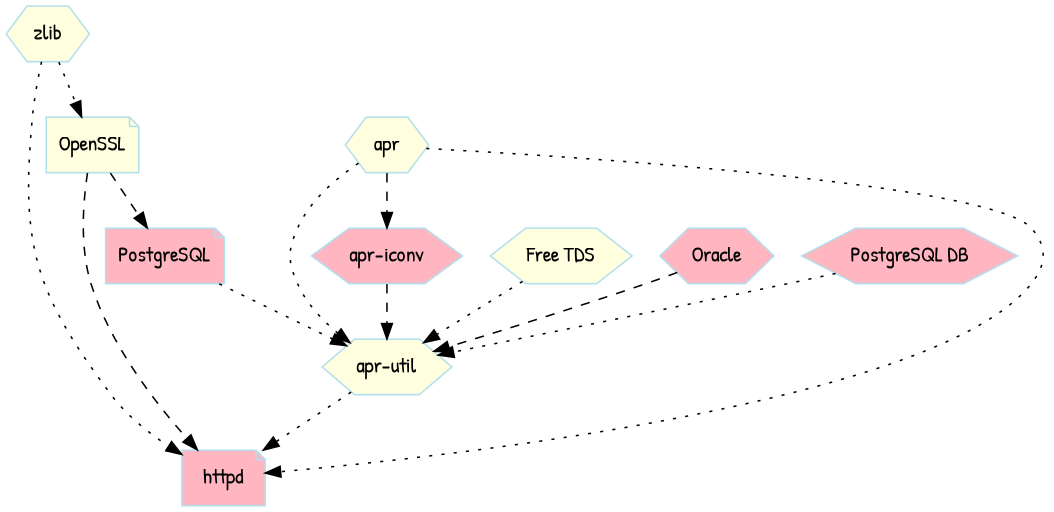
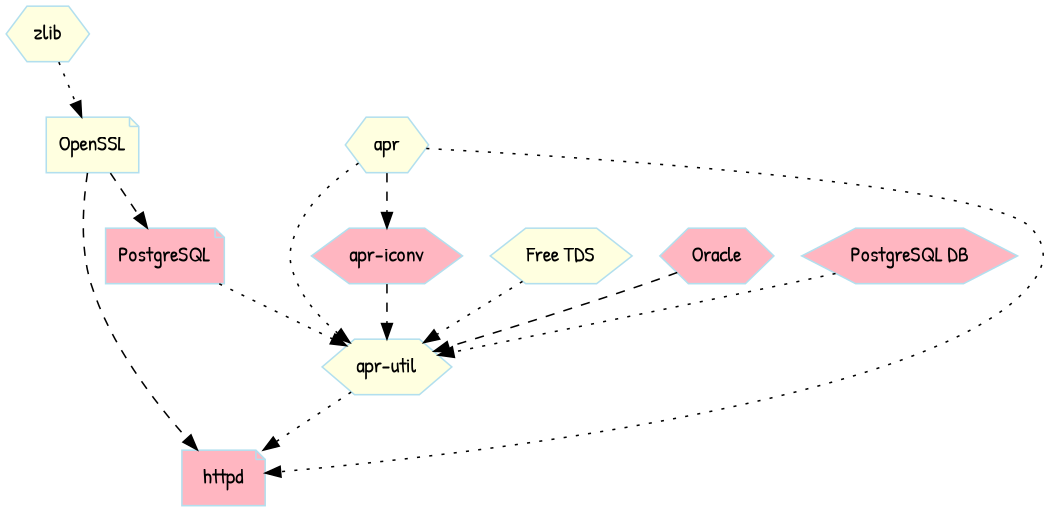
  digraph {
    fontname="Patrick Hand"
    node [color=lightblue2 fillcolor=lightyellow fontname="Patrick Hand" shape=hexagon style=filled]
    edge [fontname="Patrick Hand" style=dotted]
    OpenSSL [shape=note]
    zlib
    httpd [fillcolor=lightpink shape=note]
    PostgreSQL [fillcolor=lightpink shape=note]
    "apr-util"
    apr
    "apr-iconv" [fillcolor=lightpink]
    "Free TDS"
    Oracle [fillcolor=lightpink]
    n10 [fillcolor=lightpink label="PostgreSQL DB"]
    OpenSSL -> httpd [style=dashed]
    OpenSSL -> PostgreSQL [style=dashed]
    zlib -> OpenSSL
-   zlib -> httpd
    PostgreSQL -> "apr-util"
    "apr-util" -> httpd
    apr -> httpd
    apr -> "apr-util"
    apr -> "apr-iconv" [style=dashed]
    "apr-iconv" -> "apr-util" [style=dashed]
    "Free TDS" -> "apr-util"
    Oracle -> "apr-util" [style=dashed]
    n10 -> "apr-util"
  }
